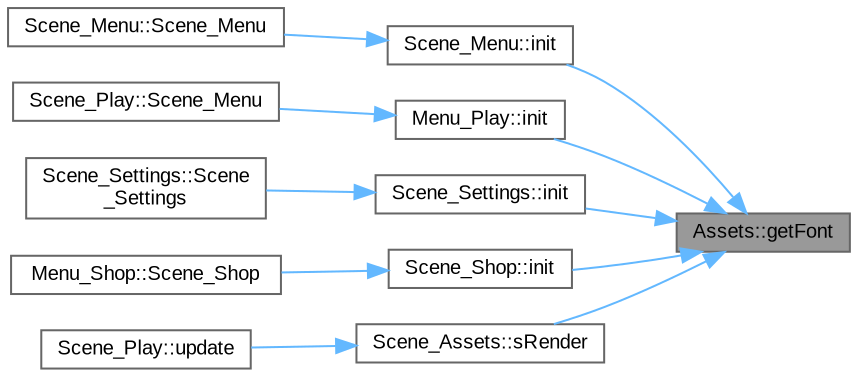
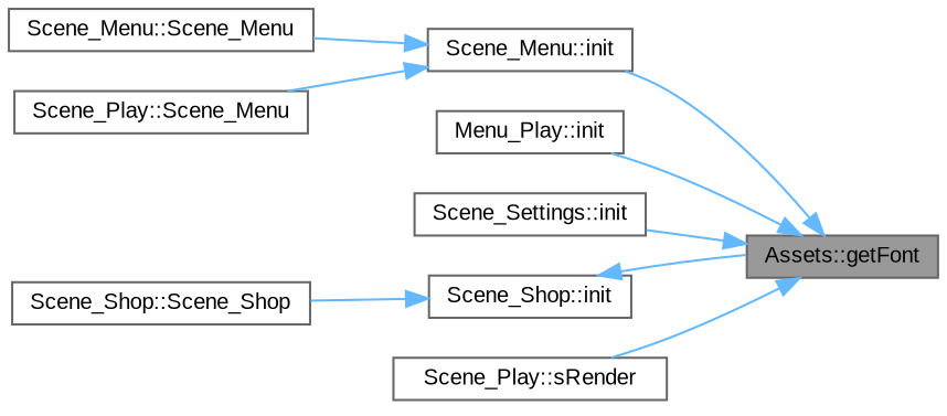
  digraph {
    fontname="Liberation Sans"
    rankdir=RL
    node [color=grey40 fillcolor=white fontname="Liberation Sans" fontsize=10 shape=box style=filled]
    edge [color=steelblue1 dir=back fontname="Liberation Sans" fontsize=10 labelfontname=Helvetica labelfontsize=10 style=solid]
    n1 [color=gray40 fillcolor=grey60 fontcolor=black height=0.2 label="Assets::getFont" width=0.4]
    n2 [height=0.2 label="Scene_Menu::init" width=0.4]
    n3 [height=0.2 label="Menu_Play::init" width=0.4]
    n4 [height=0.2 label="Scene_Settings::init" width=0.4]
    n5 [height=0.2 label="Scene_Shop::init" width=0.4]
-   n6 [height=0.2 label="Scene_Assets::sRender" width=0.4]
+   n6 [height=0.2 label="Scene_Play::sRender" width=0.4]
    n7 [height=0.2 label="Scene_Menu::Scene_Menu" width=0.4]
    n8 [height=0.2 label="Scene_Play::Scene_Menu" width=0.4]
-   n9 [height=0.2 label="Scene_Settings::Scene\l_Settings" width=0.4]
-   n10 [height=0.2 label="Menu_Shop::Scene_Shop" width=0.4]
-   n11 [height=0.2 label="Scene_Play::update" width=0.4]
+   n10 [height=0.2 label="Scene_Shop::Scene_Shop" width=0.4]
    n1 -> n2
    n1 -> n3
    n1 -> n4
-   n1 -> n5
+   n5 -> n1
    n1 -> n6
    n2 -> n7
-   n3 -> n8
-   n4 -> n9
+   n2 -> n8
    n5 -> n10
-   n6 -> n11
  }
